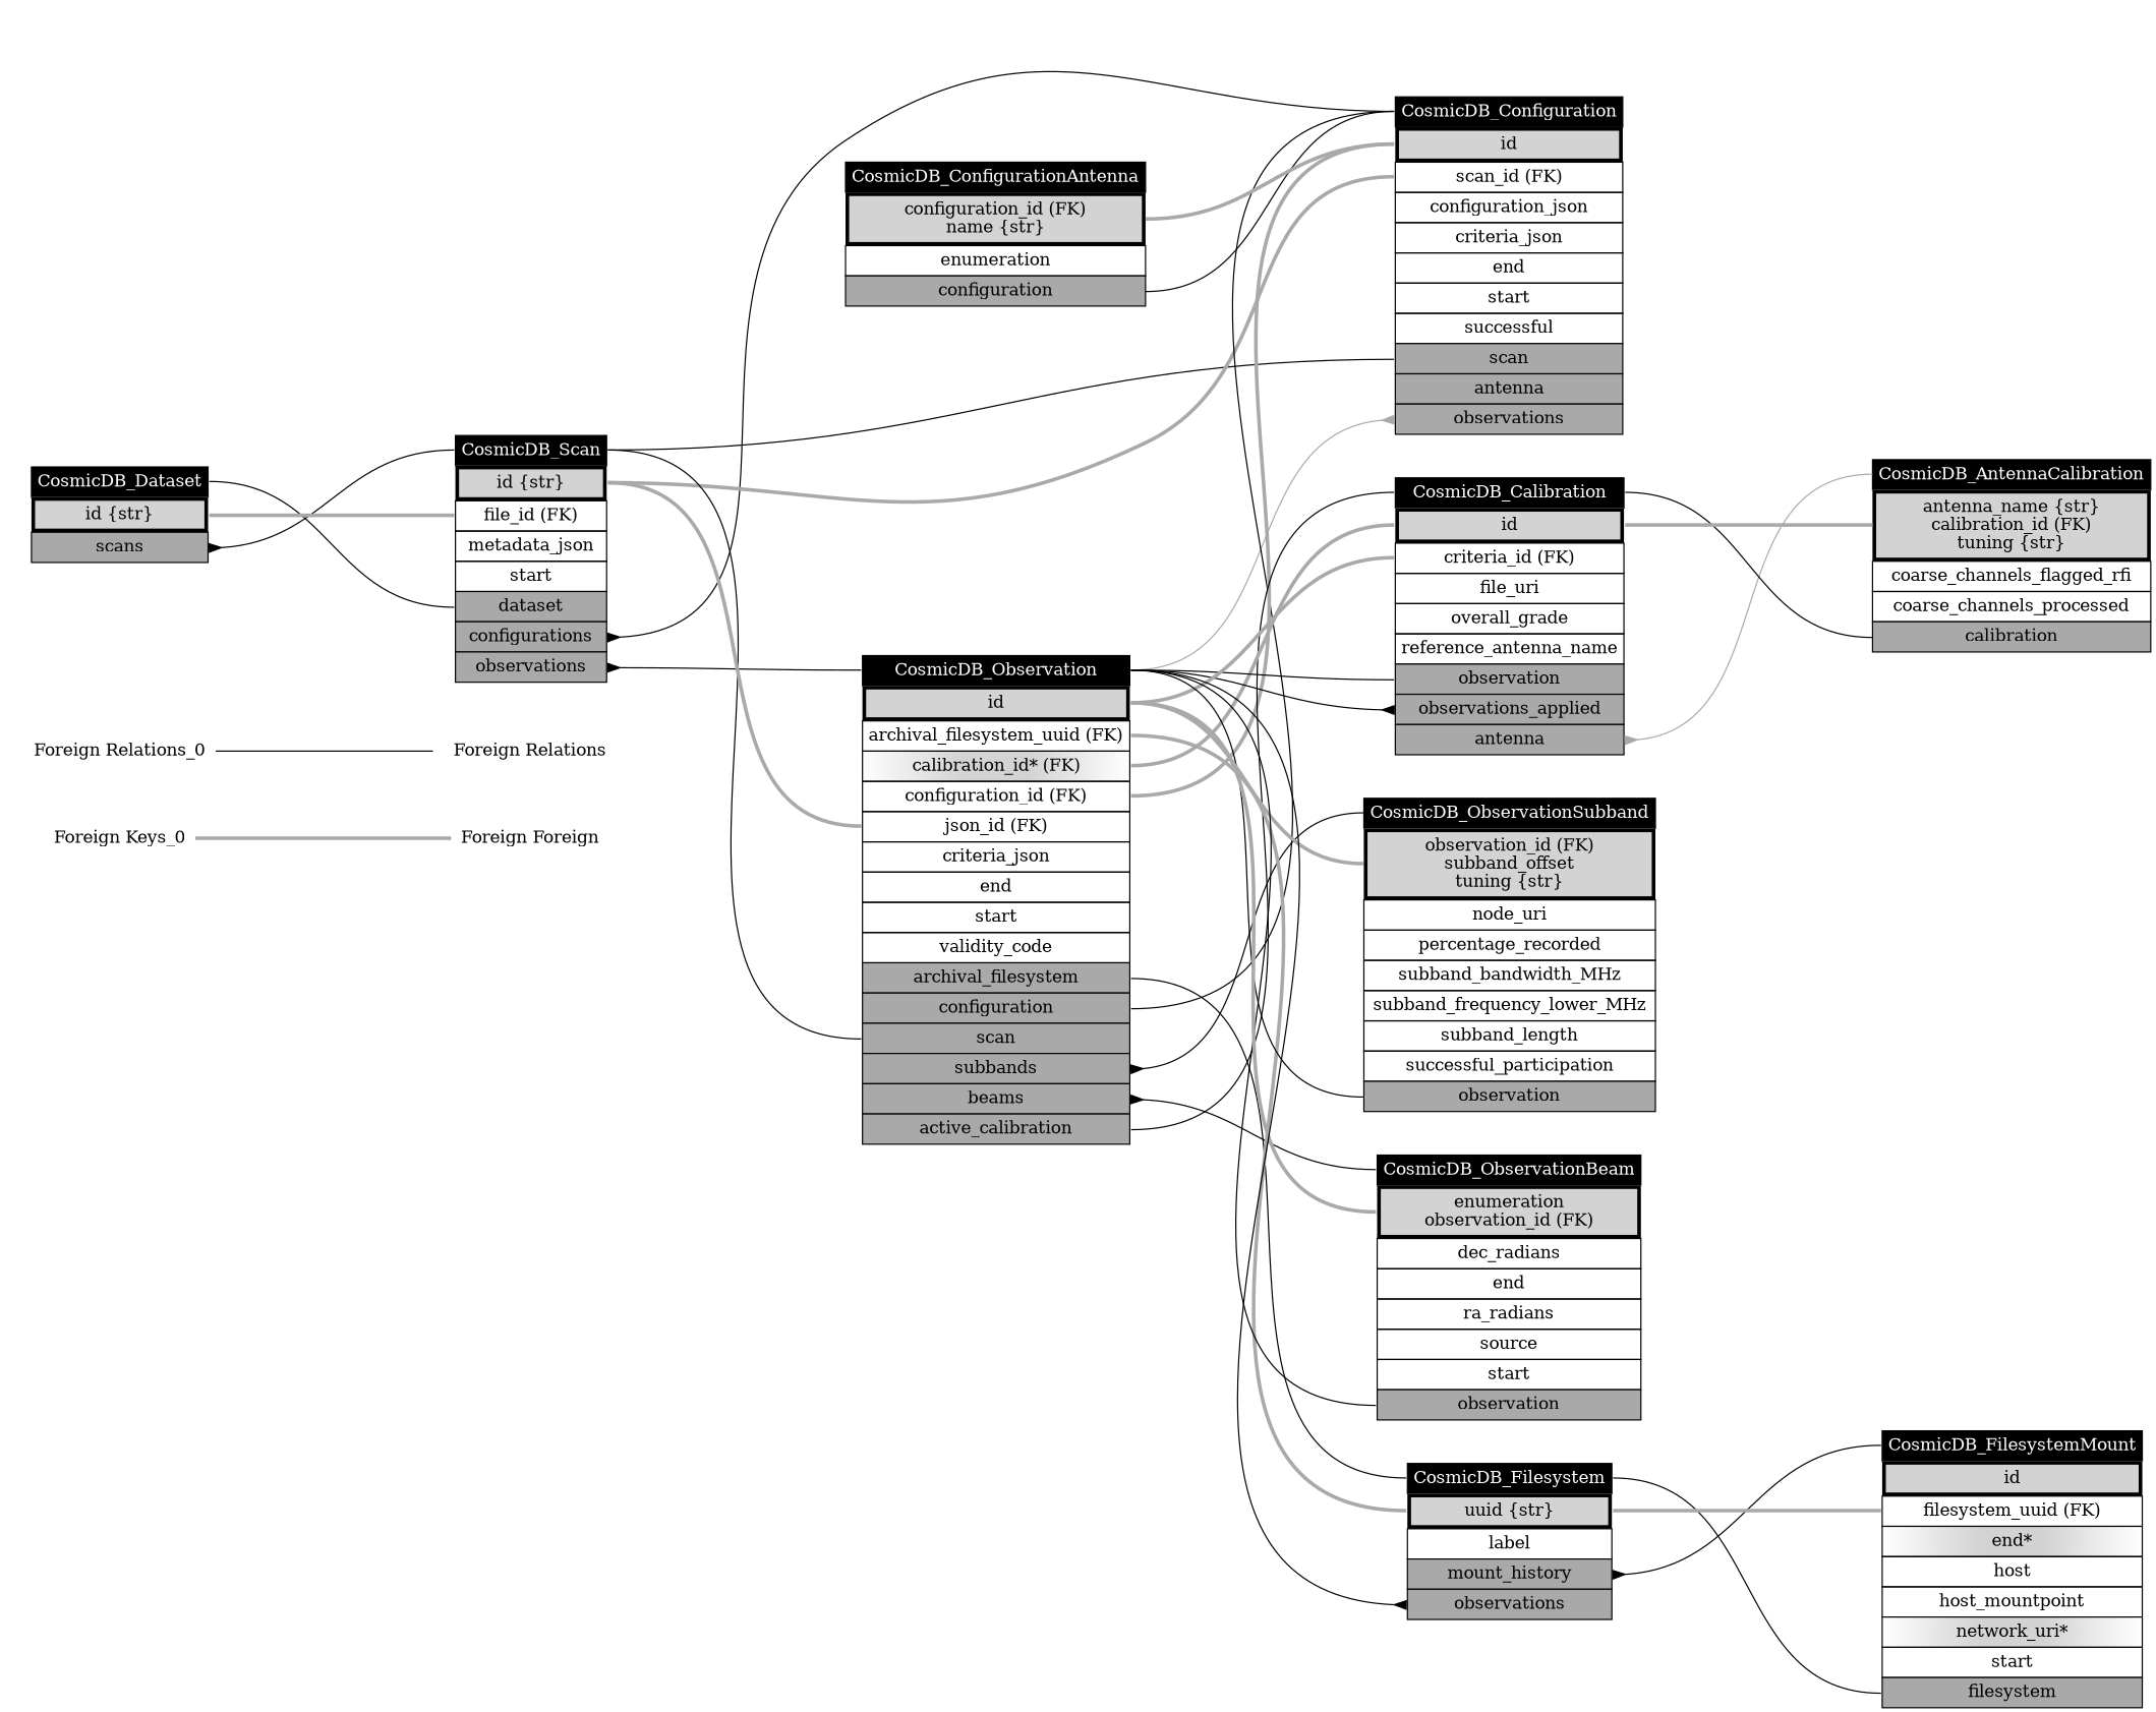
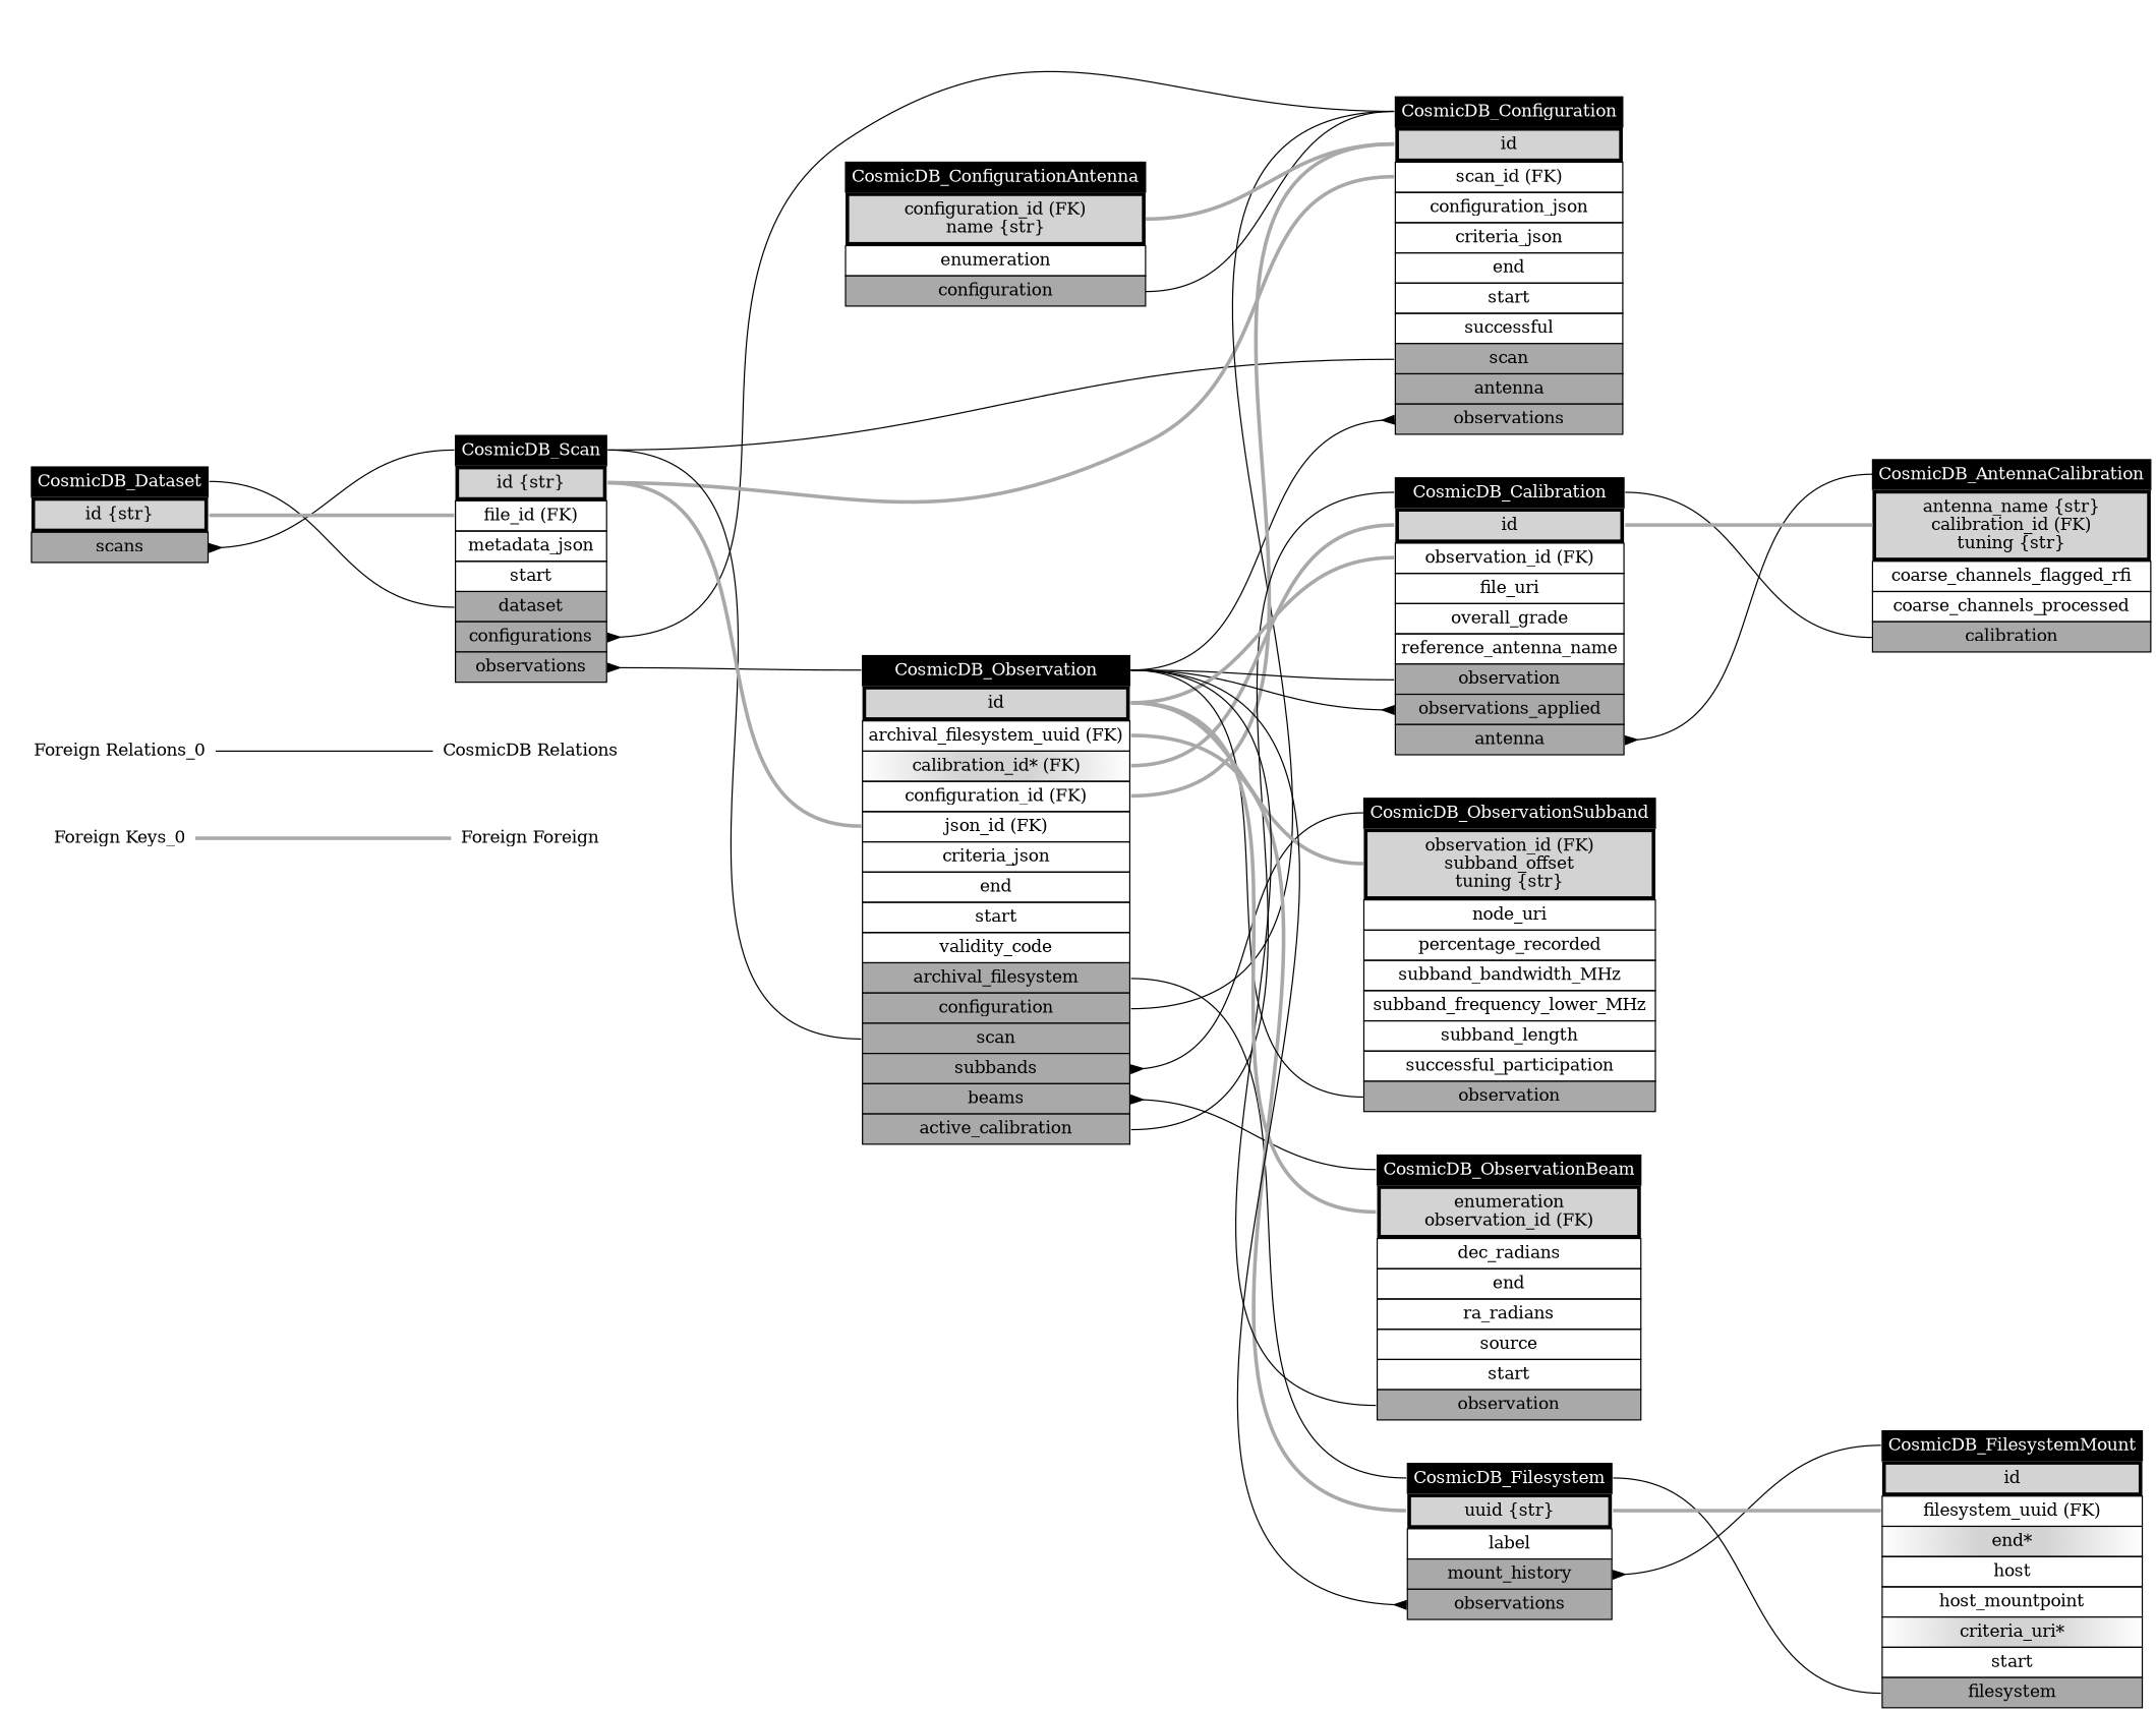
  digraph {
    nodesep=0.5
    rankdir=LR
    ranksep=2.5
    node [shape=plain]
    edge [arrowtail=none dir=back headport=class tailport=pk]
    "Foreign Relations_0" [shape=none]
-   n2 [label="Foreign Relations" shape=none]
+   n2 [label="CosmicDB Relations" shape=none]
    "Foreign Keys_0" [shape=none]
    n4 [label="Foreign Foreign" shape=none]
    n5 [label=<<table border="0" cellborder="1" cellspacing="0" cellpadding="4"> 	<tr><td bgcolor="black" port="class"><font color="white">CosmicDB_Dataset</font></td></tr> 	<tr><td port="pk" bgcolor="lightgrey" border="3">id {str}</td></tr> 	<tr><td bgcolor="darkgrey" port="scans">scans</td></tr> </table>>]
    n6 [label=<<table border="0" cellborder="1" cellspacing="0" cellpadding="4"> 	<tr><td bgcolor="black" port="class"><font color="white">CosmicDB_Scan</font></td></tr> 	<tr><td port="pk" bgcolor="lightgrey" border="3">id {str}</td></tr> 	<tr><td port="dataset_id">file_id (FK)</td></tr> 	<tr><td port="metadata_json">metadata_json</td></tr> 	<tr><td port="start">start</td></tr> 	<tr><td bgcolor="darkgrey" port="dataset">dataset</td></tr> 	<tr><td bgcolor="darkgrey" port="configurations">configurations</td></tr> 	<tr><td bgcolor="darkgrey" port="observations">observations</td></tr> </table>>]
    n7 [label=<<table border="0" cellborder="1" cellspacing="0" cellpadding="4"> 	<tr><td bgcolor="black" port="class"><font color="white">CosmicDB_Configuration</font></td></tr> 	<tr><td port="pk" bgcolor="lightgrey" border="3">id</td></tr> 	<tr><td port="scan_id">scan_id (FK)</td></tr> 	<tr><td port="configuration_json">configuration_json</td></tr> 	<tr><td port="criteria_json">criteria_json</td></tr> 	<tr><td port="end">end</td></tr> 	<tr><td port="start">start</td></tr> 	<tr><td port="successful">successful</td></tr> 	<tr><td bgcolor="darkgrey" port="scan">scan</td></tr> 	<tr><td bgcolor="darkgrey" port="antenna">antenna</td></tr> 	<tr><td bgcolor="darkgrey" port="observations">observations</td></tr> </table>>]
    n8 [label=<<table border="0" cellborder="1" cellspacing="0" cellpadding="4"> 	<tr><td bgcolor="black" port="class"><font color="white">CosmicDB_Observation</font></td></tr> 	<tr><td port="pk" bgcolor="lightgrey" border="3">id</td></tr> 	<tr><td port="archival_filesystem_uuid">archival_filesystem_uuid (FK)</td></tr> 	<tr><td port="calibration_id" bgcolor="lightgrey:white" style="radial">calibration_id* (FK)</td></tr> 	<tr><td port="configuration_id">configuration_id (FK)</td></tr> 	<tr><td port="scan_id">json_id (FK)</td></tr> 	<tr><td port="criteria_json">criteria_json</td></tr> 	<tr><td port="end">end</td></tr> 	<tr><td port="start">start</td></tr> 	<tr><td port="validity_code">validity_code</td></tr> 	<tr><td bgcolor="darkgrey" port="archival_filesystem">archival_filesystem</td></tr> 	<tr><td bgcolor="darkgrey" port="configuration">configuration</td></tr> 	<tr><td bgcolor="darkgrey" port="scan">scan</td></tr> 	<tr><td bgcolor="darkgrey" port="subbands">subbands</td></tr> 	<tr><td bgcolor="darkgrey" port="beams">beams</td></tr> 	<tr><td bgcolor="darkgrey" port="active_calibration">active_calibration</td></tr> </table>>]
-   n9 [label=<<table border="0" cellborder="1" cellspacing="0" cellpadding="4"> 	<tr><td bgcolor="black" port="class"><font color="white">CosmicDB_Calibration</font></td></tr> 	<tr><td port="pk" bgcolor="lightgrey" border="3">id</td></tr> 	<tr><td port="observation_id">criteria_id (FK)</td></tr> 	<tr><td port="file_uri">file_uri</td></tr> 	<tr><td port="overall_grade">overall_grade</td></tr> 	<tr><td port="reference_antenna_name">reference_antenna_name</td></tr> 	<tr><td bgcolor="darkgrey" port="observation">observation</td></tr> 	<tr><td bgcolor="darkgrey" port="observations_applied">observations_applied</td></tr> 	<tr><td bgcolor="darkgrey" port="antenna">antenna</td></tr> </table>>]
+   n9 [label=<<table border="0" cellborder="1" cellspacing="0" cellpadding="4"> 	<tr><td bgcolor="black" port="class"><font color="white">CosmicDB_Calibration</font></td></tr> 	<tr><td port="pk" bgcolor="lightgrey" border="3">id</td></tr> 	<tr><td port="observation_id">observation_id (FK)</td></tr> 	<tr><td port="file_uri">file_uri</td></tr> 	<tr><td port="overall_grade">overall_grade</td></tr> 	<tr><td port="reference_antenna_name">reference_antenna_name</td></tr> 	<tr><td bgcolor="darkgrey" port="observation">observation</td></tr> 	<tr><td bgcolor="darkgrey" port="observations_applied">observations_applied</td></tr> 	<tr><td bgcolor="darkgrey" port="antenna">antenna</td></tr> </table>>]
    n10 [label=<<table border="0" cellborder="1" cellspacing="0" cellpadding="4"> 	<tr><td bgcolor="black" port="class"><font color="white">CosmicDB_ObservationSubband</font></td></tr> 	<tr><td port="pk" bgcolor="lightgrey" border="3">observation_id (FK)<br/>subband_offset<br/>tuning {str}</td></tr> 	<tr><td port="node_uri">node_uri</td></tr> 	<tr><td port="percentage_recorded">percentage_recorded</td></tr> 	<tr><td port="subband_bandwidth_MHz">subband_bandwidth_MHz</td></tr> 	<tr><td port="subband_frequency_lower_MHz">subband_frequency_lower_MHz</td></tr> 	<tr><td port="subband_length">subband_length</td></tr> 	<tr><td port="successful_participation">successful_participation</td></tr> 	<tr><td bgcolor="darkgrey" port="observation">observation</td></tr> </table>>]
    n11 [label=<<table border="0" cellborder="1" cellspacing="0" cellpadding="4"> 	<tr><td bgcolor="black" port="class"><font color="white">CosmicDB_ObservationBeam</font></td></tr> 	<tr><td port="pk" bgcolor="lightgrey" border="3">enumeration<br/>observation_id (FK)</td></tr> 	<tr><td port="dec_radians">dec_radians</td></tr> 	<tr><td port="end">end</td></tr> 	<tr><td port="ra_radians">ra_radians</td></tr> 	<tr><td port="source">source</td></tr> 	<tr><td port="start">start</td></tr> 	<tr><td bgcolor="darkgrey" port="observation">observation</td></tr> </table>>]
    n12 [label=<<table border="0" cellborder="1" cellspacing="0" cellpadding="4"> 	<tr><td bgcolor="black" port="class"><font color="white">CosmicDB_Filesystem</font></td></tr> 	<tr><td port="pk" bgcolor="lightgrey" border="3">uuid {str}</td></tr> 	<tr><td port="label">label</td></tr> 	<tr><td bgcolor="darkgrey" port="mount_history">mount_history</td></tr> 	<tr><td bgcolor="darkgrey" port="observations">observations</td></tr> </table>>]
    n13 [label=<<table border="0" cellborder="1" cellspacing="0" cellpadding="4"> 	<tr><td bgcolor="black" port="class"><font color="white">CosmicDB_ConfigurationAntenna</font></td></tr> 	<tr><td port="pk" bgcolor="lightgrey" border="3">configuration_id (FK)<br/>name {str}</td></tr> 	<tr><td port="enumeration">enumeration</td></tr> 	<tr><td bgcolor="darkgrey" port="configuration">configuration</td></tr> </table>>]
    n14 [label=<<table border="0" cellborder="1" cellspacing="0" cellpadding="4"> 	<tr><td bgcolor="black" port="class"><font color="white">CosmicDB_AntennaCalibration</font></td></tr> 	<tr><td port="pk" bgcolor="lightgrey" border="3">antenna_name {str}<br/>calibration_id (FK)<br/>tuning {str}</td></tr> 	<tr><td port="coarse_channels_flagged_rfi">coarse_channels_flagged_rfi</td></tr> 	<tr><td port="coarse_channels_processed">coarse_channels_processed</td></tr> 	<tr><td bgcolor="darkgrey" port="calibration">calibration</td></tr> </table>>]
-   n15 [label=<<table border="0" cellborder="1" cellspacing="0" cellpadding="4"> 	<tr><td bgcolor="black" port="class"><font color="white">CosmicDB_FilesystemMount</font></td></tr> 	<tr><td port="pk" bgcolor="lightgrey" border="3">id</td></tr> 	<tr><td port="filesystem_uuid">filesystem_uuid (FK)</td></tr> 	<tr><td port="end" bgcolor="lightgrey:white" style="radial">end*</td></tr> 	<tr><td port="host">host</td></tr> 	<tr><td port="host_mountpoint">host_mountpoint</td></tr> 	<tr><td port="network_uri" bgcolor="lightgrey:white" style="radial">network_uri*</td></tr> 	<tr><td port="start">start</td></tr> 	<tr><td bgcolor="darkgrey" port="filesystem">filesystem</td></tr> </table>>]
+   n15 [label=<<table border="0" cellborder="1" cellspacing="0" cellpadding="4"> 	<tr><td bgcolor="black" port="class"><font color="white">CosmicDB_FilesystemMount</font></td></tr> 	<tr><td port="pk" bgcolor="lightgrey" border="3">id</td></tr> 	<tr><td port="filesystem_uuid">filesystem_uuid (FK)</td></tr> 	<tr><td port="end" bgcolor="lightgrey:white" style="radial">end*</td></tr> 	<tr><td port="host">host</td></tr> 	<tr><td port="host_mountpoint">host_mountpoint</td></tr> 	<tr><td port="network_uri" bgcolor="lightgrey:white" style="radial">criteria_uri*</td></tr> 	<tr><td port="start">start</td></tr> 	<tr><td bgcolor="darkgrey" port="filesystem">filesystem</td></tr> </table>>]
    subgraph sub_1 {
      cluster=True
      label=Legend
      "Foreign Relations_0"
      n2
      "Foreign Keys_0"
      n4
    }
    "Foreign Relations_0" -> n2 [color=black]
    "Foreign Keys_0" -> n4 [color=darkgrey penwidth=3.0]
    n5 -> n6 [arrowtail=inv tailport=scans]
    n6 -> n5 [tailport=dataset]
    n6 -> n5 [color=darkgrey headport=pk penwidth=3.0 tailport=dataset_id]
    n6 -> n7 [arrowtail=inv tailport=configurations]
    n6 -> n8 [arrowtail=inv tailport=observations]
    n7 -> n6 [tailport=scan]
    n7 -> n6 [color=darkgrey headport=pk penwidth=3.0 tailport=scan_id]
-   n7 -> n8 [arrowtail=inv tailport=observations color=darkgrey]
+   n7 -> n8 [arrowtail=inv tailport=observations]
    n8 -> n6 [tailport=scan]
    n8 -> n6 [color=darkgrey headport=pk penwidth=3.0 tailport=scan_id]
    n8 -> n7 [tailport=configuration]
    n8 -> n7 [color=darkgrey headport=pk penwidth=3.0 tailport=configuration_id]
    n8 -> n9 [tailport=active_calibration]
    n8 -> n9 [color=darkgrey headport=pk penwidth=3.0 tailport=calibration_id]
    n8 -> n10 [arrowtail=inv tailport=subbands]
    n8 -> n11 [arrowtail=inv tailport=beams]
    n8 -> n12 [tailport=archival_filesystem]
    n8 -> n12 [color=darkgrey headport=pk penwidth=3.0 tailport=archival_filesystem_uuid]
    n9 -> n8 [tailport=observation]
    n9 -> n8 [arrowtail=inv tailport=observations_applied]
    n9 -> n8 [color=darkgrey headport=pk penwidth=3.0 tailport=observation_id]
-   n9 -> n14 [arrowtail=inv tailport=antenna color=darkgrey]
+   n9 -> n14 [arrowtail=inv tailport=antenna]
    n10 -> n8 [tailport=observation]
    n10 -> n8 [color=darkgrey headport=pk penwidth=3.0]
    n11 -> n8 [tailport=observation]
    n11 -> n8 [color=darkgrey headport=pk penwidth=3.0]
    n12 -> n8 [arrowtail=inv tailport=observations]
    n12 -> n15 [arrowtail=inv tailport=mount_history]
    n13 -> n7 [tailport=configuration]
    n13 -> n7 [color=darkgrey headport=pk penwidth=3.0]
    n14 -> n9 [tailport=calibration]
    n14 -> n9 [color=darkgrey headport=pk penwidth=3.0]
    n15 -> n12 [tailport=filesystem]
    n15 -> n12 [color=darkgrey headport=pk penwidth=3.0 tailport=filesystem_uuid]
  }
